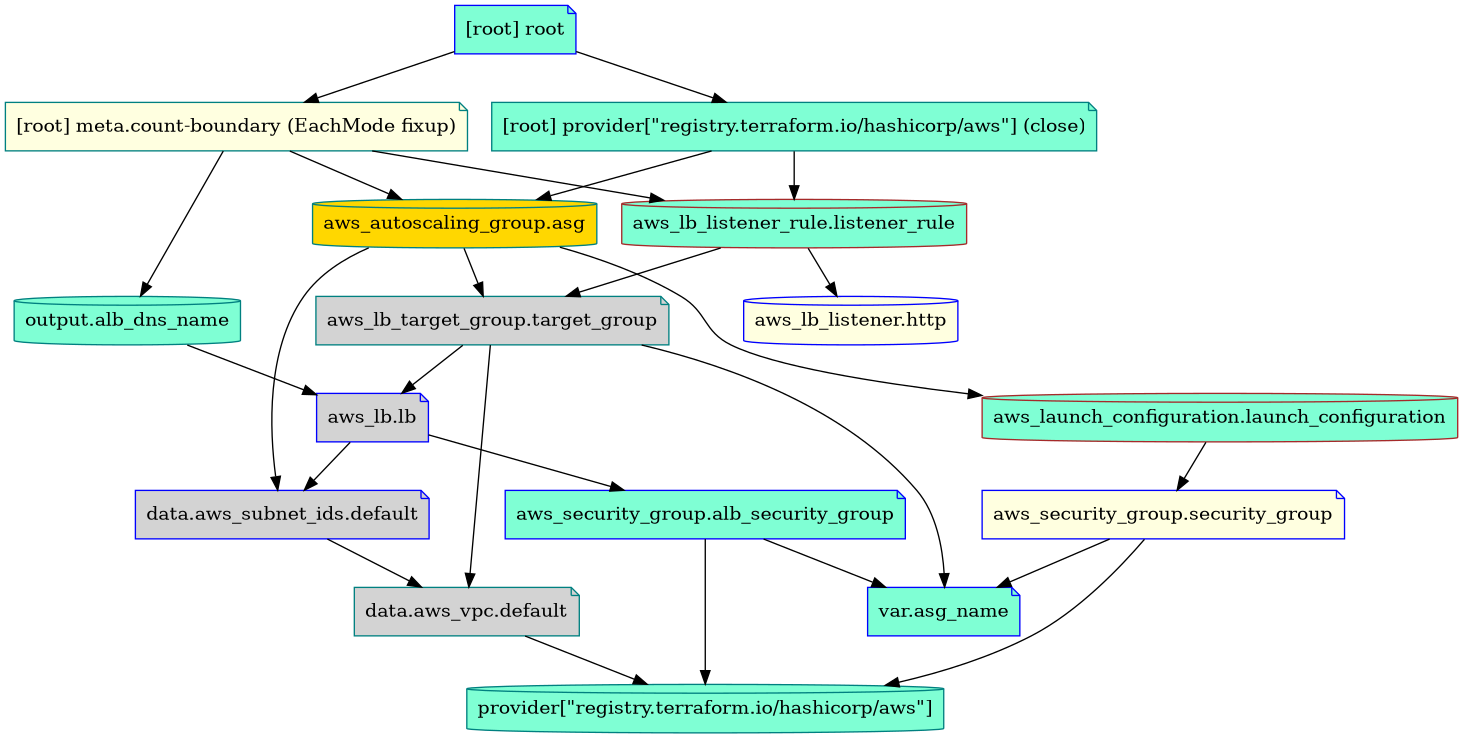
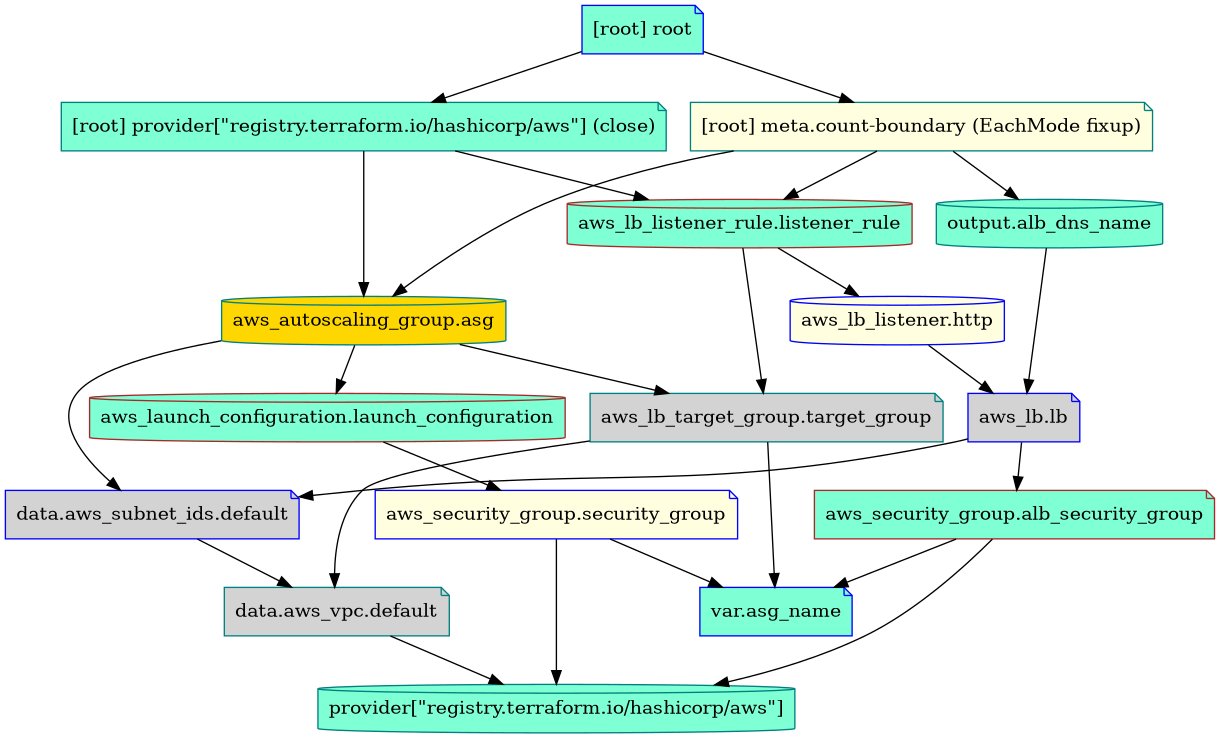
  digraph {
    compound=true
    newrank=true
    node [color=teal fillcolor=aquamarine shape=note style=filled]
    n1 [fillcolor=gold label="aws_autoscaling_group.asg" shape=cylinder]
    n2 [color=brown label="aws_launch_configuration.launch_configuration" shape=cylinder]
    n3 [fillcolor=lightgrey label="aws_lb_target_group.target_group"]
    n4 [color=blue fillcolor=lightgrey label="data.aws_subnet_ids.default"]
    n5 [color=blue fillcolor=lightyellow label="aws_security_group.security_group"]
    n6 [color=blue fillcolor=lightgrey label="aws_lb.lb"]
-   n7 [color=blue label="aws_security_group.alb_security_group"]
+   n7 [color=brown label="aws_security_group.alb_security_group"]
    n8 [color=blue fillcolor=lightyellow label="aws_lb_listener.http" shape=cylinder]
    n9 [color=brown label="aws_lb_listener_rule.listener_rule" shape=cylinder]
    n10 [fillcolor=lightgrey label="data.aws_vpc.default"]
    n11 [color=blue label="var.asg_name"]
    n12 [label="provider[\"registry.terraform.io/hashicorp/aws\"]" shape=cylinder]
    n13 [label="output.alb_dns_name" shape=cylinder]
    "[root] meta.count-boundary (EachMode fixup)" [fillcolor=lightyellow]
    "[root] provider[\"registry.terraform.io/hashicorp/aws\"] (close)"
    "[root] root" [color=blue]
    subgraph sub_1 {
      n1
      n2
      n3
      n4
      n5
      n6
      n7
      n8
      n9
      n10
      n11
      n12
      n13
      "[root] meta.count-boundary (EachMode fixup)"
      "[root] provider[\"registry.terraform.io/hashicorp/aws\"] (close)"
      "[root] root"
    }
    n1 -> n2
    n1 -> n3
    n1 -> n4
    n2 -> n5
    n3 -> n10
    n3 -> n11
    n4 -> n10
    n5 -> n11
    n5 -> n12
    n6 -> n4
    n6 -> n7
    n7 -> n11
    n7 -> n12
-   n3 -> n6
+   n8 -> n6
    n9 -> n3
    n9 -> n8
    n10 -> n12
    n13 -> n6
    "[root] meta.count-boundary (EachMode fixup)" -> n1
    "[root] meta.count-boundary (EachMode fixup)" -> n9
    "[root] meta.count-boundary (EachMode fixup)" -> n13
    "[root] provider[\"registry.terraform.io/hashicorp/aws\"] (close)" -> n1
    "[root] provider[\"registry.terraform.io/hashicorp/aws\"] (close)" -> n9
    "[root] root" -> "[root] meta.count-boundary (EachMode fixup)"
    "[root] root" -> "[root] provider[\"registry.terraform.io/hashicorp/aws\"] (close)"
  }
